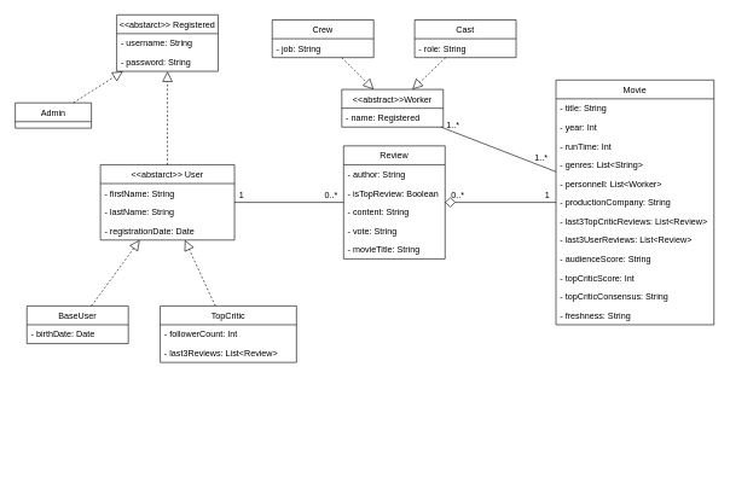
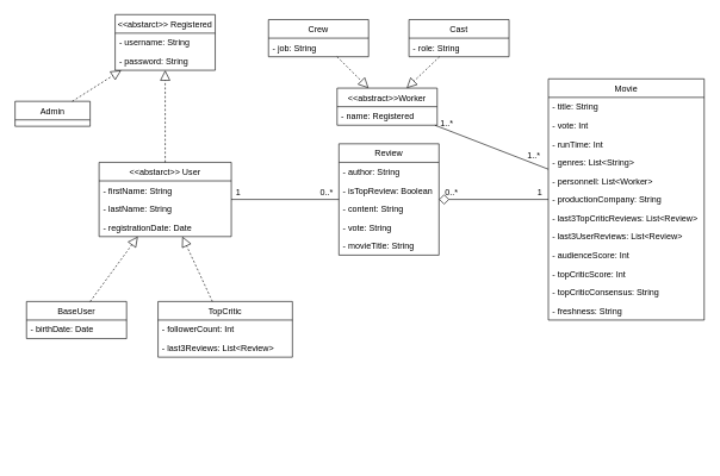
  <mxCell id="0" />
  <mxCell id="1" parent="0" />
  <mxCell id="2" style="edgeStyle=none;rounded=0;orthogonalLoop=1;jettySize=auto;html=1;exitX=1;exitY=0.5;exitDx=0;exitDy=0;entryX=0;entryY=0.5;entryDx=0;entryDy=0;startArrow=none;startFill=0;endArrow=none;endFill=0;" parent="1" edge="1"><mxGeometry relative="1" as="geometry"><mxPoint x="726" y="515" as="sourcePoint" /></mxGeometry></mxCell>
  <mxCell id="3" style="edgeStyle=none;rounded=0;orthogonalLoop=1;jettySize=auto;html=1;exitX=1;exitY=0.5;exitDx=0;exitDy=0;startArrow=none;startFill=0;endArrow=none;endFill=0;entryX=0;entryY=0.5;entryDx=0;entryDy=0;" parent="1" edge="1"><mxGeometry relative="1" as="geometry"><mxPoint x="591" y="645" as="targetPoint" /></mxGeometry></mxCell>
  <mxCell id="4" value="&lt;&lt;abstarct&gt;&gt; Registered" style="swimlane;fontStyle=0;childLayout=stackLayout;horizontal=1;startSize=26;fillColor=none;horizontalStack=0;resizeParent=1;resizeParentMax=0;resizeLast=0;collapsible=1;marginBottom=0;" parent="1" vertex="1"><mxGeometry x="160" y="20" width="140" height="78" as="geometry" /></mxCell>
  <mxCell id="5" value="- username: String" style="text;strokeColor=none;fillColor=none;align=left;verticalAlign=top;spacingLeft=4;spacingRight=4;overflow=hidden;rotatable=0;points=[[0,0.5],[1,0.5]];portConstraint=eastwest;" parent="4" vertex="1"><mxGeometry y="26" width="140" height="26" as="geometry" /></mxCell>
  <mxCell id="6" value="- password: String" style="text;strokeColor=none;fillColor=none;align=left;verticalAlign=top;spacingLeft=4;spacingRight=4;overflow=hidden;rotatable=0;points=[[0,0.5],[1,0.5]];portConstraint=eastwest;" parent="4" vertex="1"><mxGeometry y="52" width="140" height="26" as="geometry" /></mxCell>
  <mxCell id="7" value="Admin" style="swimlane;fontStyle=0;childLayout=stackLayout;horizontal=1;startSize=26;fillColor=none;horizontalStack=0;resizeParent=1;resizeParentMax=0;resizeLast=0;collapsible=1;marginBottom=0;" parent="1" vertex="1"><mxGeometry x="20" y="141.5" width="105" height="35" as="geometry" /></mxCell>
  <mxCell id="8" value="" style="endArrow=block;dashed=1;endFill=0;endSize=12;html=1;" parent="1" source="7" target="4" edge="1"><mxGeometry width="160" relative="1" as="geometry"><mxPoint x="257" y="72" as="sourcePoint" /><mxPoint x="417" y="72" as="targetPoint" /></mxGeometry></mxCell>
  <mxCell id="9" value="&lt;&lt;abstarct&gt;&gt; User" style="swimlane;fontStyle=0;childLayout=stackLayout;horizontal=1;startSize=26;fillColor=none;horizontalStack=0;resizeParent=1;resizeParentMax=0;resizeLast=0;collapsible=1;marginBottom=0;" parent="1" vertex="1"><mxGeometry x="137.5" y="227" width="185" height="104" as="geometry" /></mxCell>
  <mxCell id="10" value="- firstName: String" style="text;strokeColor=none;fillColor=none;align=left;verticalAlign=top;spacingLeft=4;spacingRight=4;overflow=hidden;rotatable=0;points=[[0,0.5],[1,0.5]];portConstraint=eastwest;" parent="9" vertex="1"><mxGeometry y="26" width="185" height="26" as="geometry" /></mxCell>
  <mxCell id="11" value="- lastName: String" style="text;strokeColor=none;fillColor=none;align=left;verticalAlign=top;spacingLeft=4;spacingRight=4;overflow=hidden;rotatable=0;points=[[0,0.5],[1,0.5]];portConstraint=eastwest;" parent="9" vertex="1"><mxGeometry y="52" width="185" height="26" as="geometry" /></mxCell>
  <mxCell id="12" value="- registrationDate: Date" style="text;strokeColor=none;fillColor=none;align=left;verticalAlign=top;spacingLeft=4;spacingRight=4;overflow=hidden;rotatable=0;points=[[0,0.5],[1,0.5]];portConstraint=eastwest;" parent="9" vertex="1"><mxGeometry y="78" width="185" height="26" as="geometry" /></mxCell>
  <mxCell id="13" value="BaseUser" style="swimlane;fontStyle=0;childLayout=stackLayout;horizontal=1;startSize=26;fillColor=none;horizontalStack=0;resizeParent=1;resizeParentMax=0;resizeLast=0;collapsible=1;marginBottom=0;" parent="1" vertex="1"><mxGeometry x="36" y="422" width="140" height="52" as="geometry" /></mxCell>
  <mxCell id="14" value="- birthDate: Date" style="text;strokeColor=none;fillColor=none;align=left;verticalAlign=top;spacingLeft=4;spacingRight=4;overflow=hidden;rotatable=0;points=[[0,0.5],[1,0.5]];portConstraint=eastwest;" parent="13" vertex="1"><mxGeometry y="26" width="140" height="26" as="geometry" /></mxCell>
  <mxCell id="15" value="TopCritic" style="swimlane;fontStyle=0;childLayout=stackLayout;horizontal=1;startSize=26;fillColor=none;horizontalStack=0;resizeParent=1;resizeParentMax=0;resizeLast=0;collapsible=1;marginBottom=0;" parent="1" vertex="1"><mxGeometry x="220" y="422" width="188" height="78" as="geometry" /></mxCell>
  <mxCell id="16" value="- followerCount: Int" style="text;strokeColor=none;fillColor=none;align=left;verticalAlign=top;spacingLeft=4;spacingRight=4;overflow=hidden;rotatable=0;points=[[0,0.5],[1,0.5]];portConstraint=eastwest;" parent="15" vertex="1"><mxGeometry y="26" width="188" height="26" as="geometry" /></mxCell>
  <mxCell id="17" value="- last3Reviews: List&lt;Review&gt;" style="text;strokeColor=none;fillColor=none;align=left;verticalAlign=top;spacingLeft=4;spacingRight=4;overflow=hidden;rotatable=0;points=[[0,0.5],[1,0.5]];portConstraint=eastwest;" parent="15" vertex="1"><mxGeometry y="52" width="188" height="26" as="geometry" /></mxCell>
  <mxCell id="18" value="" style="endArrow=block;dashed=1;endFill=0;endSize=12;html=1;" parent="1" source="9" target="4" edge="1"><mxGeometry width="160" relative="1" as="geometry"><mxPoint x="495.265" y="70.5" as="sourcePoint" /><mxPoint x="400.103" y="-10" as="targetPoint" /></mxGeometry></mxCell>
  <mxCell id="19" value="" style="endArrow=block;dashed=1;endFill=0;endSize=12;html=1;" parent="1" source="13" target="9" edge="1"><mxGeometry width="160" relative="1" as="geometry"><mxPoint x="244.98" y="237" as="sourcePoint" /><mxPoint x="306.28" y="179" as="targetPoint" /></mxGeometry></mxCell>
  <mxCell id="20" value="" style="endArrow=block;dashed=1;endFill=0;endSize=12;html=1;" parent="1" source="15" target="9" edge="1"><mxGeometry width="160" relative="1" as="geometry"><mxPoint x="199.801" y="370" as="sourcePoint" /><mxPoint x="213.199" y="289" as="targetPoint" /></mxGeometry></mxCell>
  <mxCell id="21" value="Movie" style="swimlane;fontStyle=0;childLayout=stackLayout;horizontal=1;startSize=26;fillColor=none;horizontalStack=0;resizeParent=1;resizeParentMax=0;resizeLast=0;collapsible=1;marginBottom=0;" parent="1" vertex="1"><mxGeometry x="766" y="110" width="218" height="338" as="geometry" /></mxCell>
  <mxCell id="22" value="- title: String" style="text;strokeColor=none;fillColor=none;align=left;verticalAlign=top;spacingLeft=4;spacingRight=4;overflow=hidden;rotatable=0;points=[[0,0.5],[1,0.5]];portConstraint=eastwest;" parent="21" vertex="1"><mxGeometry y="26" width="218" height="26" as="geometry" /></mxCell>
- <mxCell id="23" value="- year: Int" style="text;strokeColor=none;fillColor=none;align=left;verticalAlign=top;spacingLeft=4;spacingRight=4;overflow=hidden;rotatable=0;points=[[0,0.5],[1,0.5]];portConstraint=eastwest;" parent="21" vertex="1"><mxGeometry y="52" width="218" height="26" as="geometry" /></mxCell>
+ <mxCell id="23" value="- vote: Int" style="text;strokeColor=none;fillColor=none;align=left;verticalAlign=top;spacingLeft=4;spacingRight=4;overflow=hidden;rotatable=0;points=[[0,0.5],[1,0.5]];portConstraint=eastwest;" parent="21" vertex="1"><mxGeometry y="52" width="218" height="26" as="geometry" /></mxCell>
  <mxCell id="24" value="- runTime: Int" style="text;strokeColor=none;fillColor=none;align=left;verticalAlign=top;spacingLeft=4;spacingRight=4;overflow=hidden;rotatable=0;points=[[0,0.5],[1,0.5]];portConstraint=eastwest;" parent="21" vertex="1"><mxGeometry y="78" width="218" height="26" as="geometry" /></mxCell>
  <mxCell id="25" value="- genres: List&lt;String&gt;" style="text;strokeColor=none;fillColor=none;align=left;verticalAlign=top;spacingLeft=4;spacingRight=4;overflow=hidden;rotatable=0;points=[[0,0.5],[1,0.5]];portConstraint=eastwest;" parent="21" vertex="1"><mxGeometry y="104" width="218" height="26" as="geometry" /></mxCell>
  <mxCell id="26" value="- personnell: List&lt;Worker&gt;" style="text;strokeColor=none;fillColor=none;align=left;verticalAlign=top;spacingLeft=4;spacingRight=4;overflow=hidden;rotatable=0;points=[[0,0.5],[1,0.5]];portConstraint=eastwest;" parent="21" vertex="1"><mxGeometry y="130" width="218" height="26" as="geometry" /></mxCell>
  <mxCell id="27" value="- productionCompany: String" style="text;strokeColor=none;fillColor=none;align=left;verticalAlign=top;spacingLeft=4;spacingRight=4;overflow=hidden;rotatable=0;points=[[0,0.5],[1,0.5]];portConstraint=eastwest;" parent="21" vertex="1"><mxGeometry y="156" width="218" height="26" as="geometry" /></mxCell>
  <mxCell id="28" value="- last3TopCriticReviews: List&lt;Review&gt;" style="text;strokeColor=none;fillColor=none;align=left;verticalAlign=top;spacingLeft=4;spacingRight=4;overflow=hidden;rotatable=0;points=[[0,0.5],[1,0.5]];portConstraint=eastwest;" parent="21" vertex="1"><mxGeometry y="182" width="218" height="26" as="geometry" /></mxCell>
  <mxCell id="29" value="- last3UserReviews: List&lt;Review&gt;" style="text;strokeColor=none;fillColor=none;align=left;verticalAlign=top;spacingLeft=4;spacingRight=4;overflow=hidden;rotatable=0;points=[[0,0.5],[1,0.5]];portConstraint=eastwest;" parent="21" vertex="1"><mxGeometry y="208" width="218" height="26" as="geometry" /></mxCell>
- <mxCell id="30" value="- audienceScore: String" style="text;strokeColor=none;fillColor=none;align=left;verticalAlign=top;spacingLeft=4;spacingRight=4;overflow=hidden;rotatable=0;points=[[0,0.5],[1,0.5]];portConstraint=eastwest;" parent="21" vertex="1"><mxGeometry y="234" width="218" height="26" as="geometry" /></mxCell>
+ <mxCell id="30" value="- audienceScore: Int" style="text;strokeColor=none;fillColor=none;align=left;verticalAlign=top;spacingLeft=4;spacingRight=4;overflow=hidden;rotatable=0;points=[[0,0.5],[1,0.5]];portConstraint=eastwest;" parent="21" vertex="1"><mxGeometry y="234" width="218" height="26" as="geometry" /></mxCell>
  <mxCell id="31" value="- topCriticScore: Int" style="text;strokeColor=none;fillColor=none;align=left;verticalAlign=top;spacingLeft=4;spacingRight=4;overflow=hidden;rotatable=0;points=[[0,0.5],[1,0.5]];portConstraint=eastwest;" parent="21" vertex="1"><mxGeometry y="260" width="218" height="26" as="geometry" /></mxCell>
  <mxCell id="32" value="- topCriticConsensus: String" style="text;strokeColor=none;fillColor=none;align=left;verticalAlign=top;spacingLeft=4;spacingRight=4;overflow=hidden;rotatable=0;points=[[0,0.5],[1,0.5]];portConstraint=eastwest;" parent="21" vertex="1"><mxGeometry y="286" width="218" height="26" as="geometry" /></mxCell>
  <mxCell id="33" value="- freshness: String" style="text;strokeColor=none;fillColor=none;align=left;verticalAlign=top;spacingLeft=4;spacingRight=4;overflow=hidden;rotatable=0;points=[[0,0.5],[1,0.5]];portConstraint=eastwest;" parent="21" vertex="1"><mxGeometry y="312" width="218" height="26" as="geometry" /></mxCell>
  <mxCell id="34" value="Review" style="swimlane;fontStyle=0;childLayout=stackLayout;horizontal=1;startSize=26;fillColor=none;horizontalStack=0;resizeParent=1;resizeParentMax=0;resizeLast=0;collapsible=1;marginBottom=0;" parent="1" vertex="1"><mxGeometry x="473" y="201" width="140" height="156" as="geometry" /></mxCell>
  <mxCell id="35" value="- author: String" style="text;strokeColor=none;fillColor=none;align=left;verticalAlign=top;spacingLeft=4;spacingRight=4;overflow=hidden;rotatable=0;points=[[0,0.5],[1,0.5]];portConstraint=eastwest;" parent="34" vertex="1"><mxGeometry y="26" width="140" height="26" as="geometry" /></mxCell>
  <mxCell id="36" value="- isTopReview: Boolean" style="text;strokeColor=none;fillColor=none;align=left;verticalAlign=top;spacingLeft=4;spacingRight=4;overflow=hidden;rotatable=0;points=[[0,0.5],[1,0.5]];portConstraint=eastwest;" parent="34" vertex="1"><mxGeometry y="52" width="140" height="26" as="geometry" /></mxCell>
  <mxCell id="37" value="- content: String" style="text;strokeColor=none;fillColor=none;align=left;verticalAlign=top;spacingLeft=4;spacingRight=4;overflow=hidden;rotatable=0;points=[[0,0.5],[1,0.5]];portConstraint=eastwest;" parent="34" vertex="1"><mxGeometry y="78" width="140" height="26" as="geometry" /></mxCell>
  <mxCell id="38" value="- vote: String" style="text;strokeColor=none;fillColor=none;align=left;verticalAlign=top;spacingLeft=4;spacingRight=4;overflow=hidden;rotatable=0;points=[[0,0.5],[1,0.5]];portConstraint=eastwest;" parent="34" vertex="1"><mxGeometry y="104" width="140" height="26" as="geometry" /></mxCell>
  <mxCell id="39" value="- movieTitle: String" style="text;strokeColor=none;fillColor=none;align=left;verticalAlign=top;spacingLeft=4;spacingRight=4;overflow=hidden;rotatable=0;points=[[0,0.5],[1,0.5]];portConstraint=eastwest;" vertex="1" parent="34"><mxGeometry y="130" width="140" height="26" as="geometry" /></mxCell>
  <mxCell id="40" value="&lt;&lt;abstract&gt;&gt;Worker" style="swimlane;fontStyle=0;childLayout=stackLayout;horizontal=1;startSize=26;fillColor=none;horizontalStack=0;resizeParent=1;resizeParentMax=0;resizeLast=0;collapsible=1;marginBottom=0;" parent="1" vertex="1"><mxGeometry x="470.5" y="123" width="140" height="52" as="geometry" /></mxCell>
  <mxCell id="41" value="- name: Registered" style="text;strokeColor=none;fillColor=none;align=left;verticalAlign=top;spacingLeft=4;spacingRight=4;overflow=hidden;rotatable=0;points=[[0,0.5],[1,0.5]];portConstraint=eastwest;" parent="40" vertex="1"><mxGeometry y="26" width="140" height="26" as="geometry" /></mxCell>
  <mxCell id="42" value="Crew" style="swimlane;fontStyle=0;childLayout=stackLayout;horizontal=1;startSize=26;fillColor=none;horizontalStack=0;resizeParent=1;resizeParentMax=0;resizeLast=0;collapsible=1;marginBottom=0;" parent="1" vertex="1"><mxGeometry x="374.5" y="27" width="140" height="52" as="geometry" /></mxCell>
  <mxCell id="43" value="- job: String" style="text;strokeColor=none;fillColor=none;align=left;verticalAlign=top;spacingLeft=4;spacingRight=4;overflow=hidden;rotatable=0;points=[[0,0.5],[1,0.5]];portConstraint=eastwest;" parent="42" vertex="1"><mxGeometry y="26" width="140" height="26" as="geometry" /></mxCell>
  <mxCell id="44" value="Cast" style="swimlane;fontStyle=0;childLayout=stackLayout;horizontal=1;startSize=26;fillColor=none;horizontalStack=0;resizeParent=1;resizeParentMax=0;resizeLast=0;collapsible=1;marginBottom=0;" parent="1" vertex="1"><mxGeometry x="571" y="27" width="140" height="52" as="geometry" /></mxCell>
  <mxCell id="45" value="- role: String" style="text;strokeColor=none;fillColor=none;align=left;verticalAlign=top;spacingLeft=4;spacingRight=4;overflow=hidden;rotatable=0;points=[[0,0.5],[1,0.5]];portConstraint=eastwest;" parent="44" vertex="1"><mxGeometry y="26" width="140" height="26" as="geometry" /></mxCell>
  <mxCell id="46" value="" style="endArrow=block;dashed=1;endFill=0;endSize=12;html=1;" parent="1" source="44" target="40" edge="1"><mxGeometry width="160" relative="1" as="geometry"><mxPoint x="687.5" y="239" as="sourcePoint" /><mxPoint x="-52.392" y="177" as="targetPoint" /></mxGeometry></mxCell>
  <mxCell id="47" value="" style="endArrow=block;dashed=1;endFill=0;endSize=12;html=1;" parent="1" source="42" target="40" edge="1"><mxGeometry width="160" relative="1" as="geometry"><mxPoint x="651.152" y="232" as="sourcePoint" /><mxPoint x="586.348" y="185" as="targetPoint" /></mxGeometry></mxCell>
  <mxCell id="48" value="" style="endArrow=diamond;endFill=0;endSize=12;html=1;" parent="1" source="21" target="34" edge="1"><mxGeometry width="160" relative="1" as="geometry"><mxPoint x="990.5" y="120.482" as="sourcePoint" /><mxPoint x="1110.5" y="92.388" as="targetPoint" /></mxGeometry></mxCell>
  <mxCell id="49" style="rounded=0;orthogonalLoop=1;jettySize=auto;html=1;endArrow=none;endFill=0;" parent="1" source="21" target="40" edge="1"><mxGeometry relative="1" as="geometry" /></mxCell>
  <mxCell id="50" value="1..*" style="text;html=1;resizable=0;points=[];autosize=1;align=left;verticalAlign=top;spacingTop=-4;" parent="1" vertex="1"><mxGeometry x="734.5" y="207" width="28" height="14" as="geometry" /></mxCell>
  <mxCell id="51" value="1..*" style="text;html=1;resizable=0;points=[];autosize=1;align=left;verticalAlign=top;spacingTop=-4;" parent="1" vertex="1"><mxGeometry x="613" y="162" width="28" height="14" as="geometry" /></mxCell>
  <mxCell id="52" value="1" style="text;html=1;resizable=0;points=[];autosize=1;align=left;verticalAlign=top;spacingTop=-4;" parent="1" vertex="1"><mxGeometry x="748.5" y="259" width="17" height="14" as="geometry" /></mxCell>
  <mxCell id="53" value="0..*" style="text;html=1;resizable=0;points=[];autosize=1;align=left;verticalAlign=top;spacingTop=-4;" parent="1" vertex="1"><mxGeometry x="619.5" y="260" width="28" height="14" as="geometry" /></mxCell>
  <mxCell id="54" value="" style="endArrow=none;endFill=0;endSize=12;html=1;" parent="1" source="34" target="9" edge="1"><mxGeometry width="160" relative="1" as="geometry"><mxPoint x="772.5" y="192.951" as="sourcePoint" /><mxPoint x="623" y="257.348" as="targetPoint" /></mxGeometry></mxCell>
  <mxCell id="55" value="0..*" style="text;html=1;resizable=0;points=[];autosize=1;align=left;verticalAlign=top;spacingTop=-4;" parent="1" vertex="1"><mxGeometry x="445" y="259" width="28" height="14" as="geometry" /></mxCell>
  <mxCell id="56" value="1" style="text;html=1;resizable=0;points=[];autosize=1;align=left;verticalAlign=top;spacingTop=-4;" parent="1" vertex="1"><mxGeometry x="327" y="260" width="17" height="14" as="geometry" /></mxCell>
